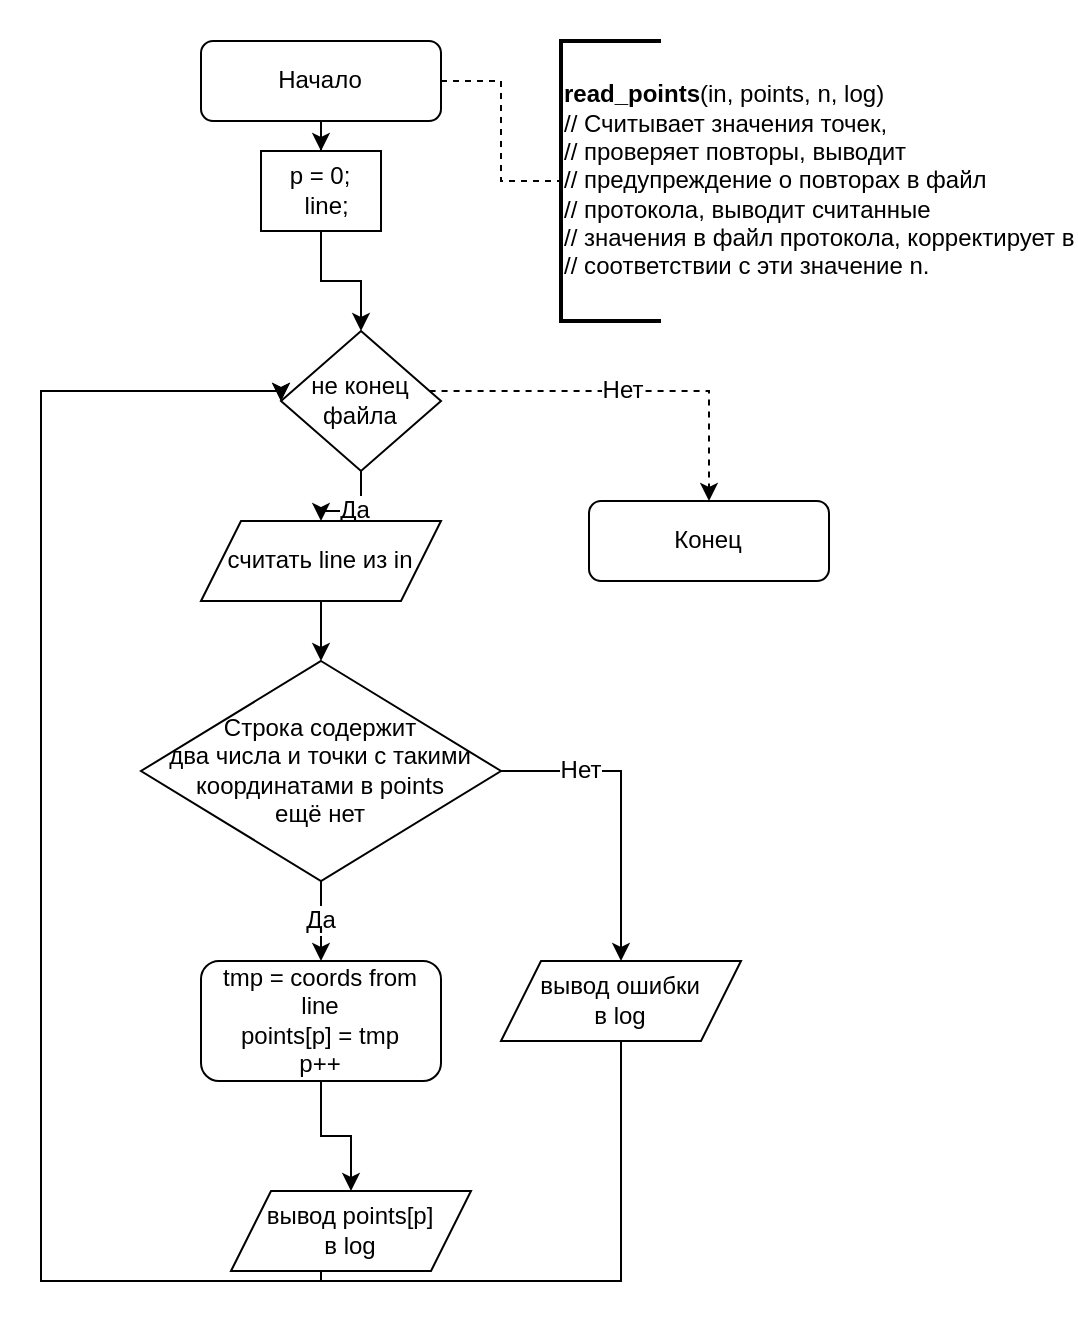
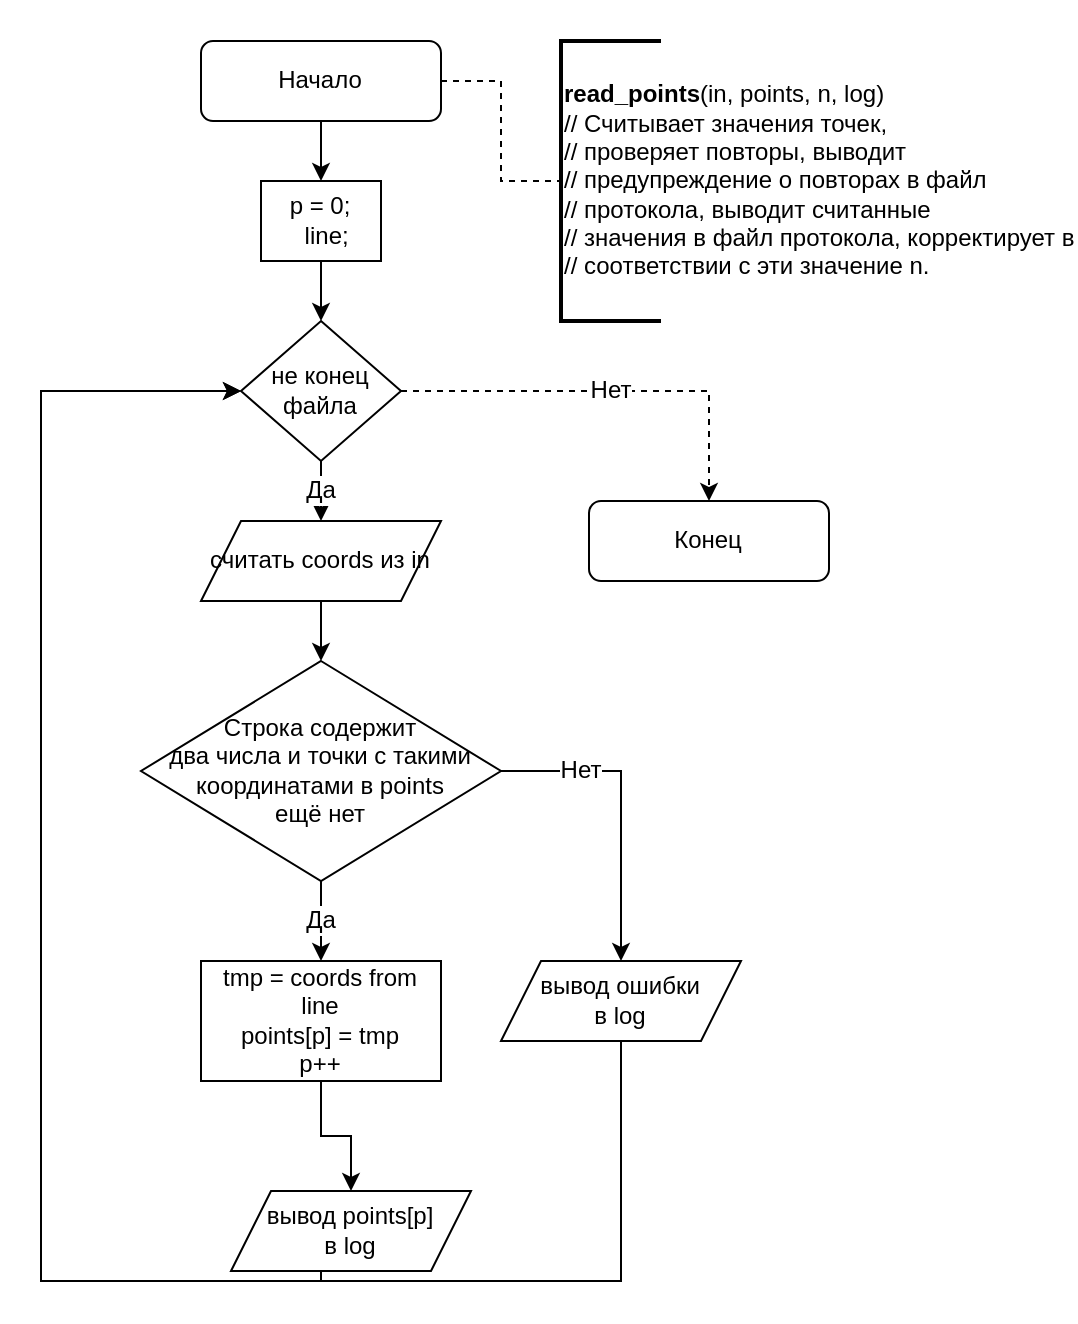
  <mxCell id="0" />
  <mxCell id="1" parent="0" />
  <mxCell id="2" style="edgeStyle=orthogonalEdgeStyle;rounded=0;orthogonalLoop=1;jettySize=auto;html=1;entryX=0;entryY=0.5;entryDx=0;entryDy=0;entryPerimeter=0;endArrow=none;endFill=0;dashed=1;" edge="1" parent="1" source="4" target="6"><mxGeometry relative="1" as="geometry" /></mxCell>
  <mxCell id="3" style="edgeStyle=orthogonalEdgeStyle;rounded=0;orthogonalLoop=1;jettySize=auto;html=1;entryX=0.5;entryY=0;entryDx=0;entryDy=0;fontFamily=Helvetica;fontSize=12;endArrow=classic;endFill=1;" edge="1" parent="1" source="4" target="8"><mxGeometry relative="1" as="geometry" /></mxCell>
  <mxCell id="4" value="Начало" style="rounded=1;whiteSpace=wrap;html=1;fontSize=12;glass=0;strokeWidth=1;shadow=0;" parent="1" vertex="1"><mxGeometry x="100" y="20" width="120" height="40" as="geometry" /></mxCell>
  <mxCell id="5" value="Конец" style="rounded=1;whiteSpace=wrap;html=1;fontSize=12;glass=0;strokeWidth=1;shadow=0;" parent="1" vertex="1"><mxGeometry x="294" y="250" width="120" height="40" as="geometry" /></mxCell>
  <mxCell id="6" value="&lt;b&gt;read_points&lt;/b&gt;(in, points, n, log)&lt;br&gt;//&amp;nbsp;&lt;span lang=&quot;RU&quot;&gt;Считывает значения точек,&lt;br&gt;// проверяет повторы, выводит&lt;br&gt;// предупреждение о повторах в файл&lt;br&gt;// протокола, выводит считанные &lt;br&gt;// значения в файл протокола, корректирует в&lt;br&gt;// соответствии с эти значение &lt;span&gt;n&lt;/span&gt;&lt;/span&gt;&lt;span lang=&quot;RU&quot;&gt;.&amp;nbsp;&lt;/span&gt;" style="strokeWidth=2;html=1;shape=mxgraph.flowchart.annotation_1;align=left;pointerEvents=1;" vertex="1" parent="1"><mxGeometry x="280" y="20" width="50" height="140" as="geometry" /></mxCell>
  <mxCell id="7" style="edgeStyle=orthogonalEdgeStyle;rounded=0;orthogonalLoop=1;jettySize=auto;html=1;entryX=0.5;entryY=0;entryDx=0;entryDy=0;fontFamily=Helvetica;fontSize=12;endArrow=classic;endFill=1;" edge="1" parent="1" source="8" target="11"><mxGeometry relative="1" as="geometry" /></mxCell>
- <mxCell id="8" value="&lt;div&gt;p = 0;&lt;/div&gt;&lt;div&gt;&amp;nbsp; line;&lt;/div&gt;" style="rounded=0;whiteSpace=wrap;html=1;fontFamily=Helvetica;fontSize=12;" vertex="1" parent="1"><mxGeometry x="130" y="75" width="60" height="40" as="geometry" /></mxCell>
+ <mxCell id="8" value="&lt;div&gt;p = 0;&lt;/div&gt;&lt;div&gt;&amp;nbsp; line;&lt;/div&gt;" style="rounded=0;whiteSpace=wrap;html=1;fontFamily=Helvetica;fontSize=12;" vertex="1" parent="1"><mxGeometry x="130" y="90" width="60" height="40" as="geometry" /></mxCell>
  <mxCell id="9" value="Да" style="edgeStyle=orthogonalEdgeStyle;rounded=0;orthogonalLoop=1;jettySize=auto;html=1;entryX=0.5;entryY=0;entryDx=0;entryDy=0;fontFamily=Helvetica;fontSize=12;endArrow=classic;endFill=1;" edge="1" parent="1" source="11" target="13"><mxGeometry relative="1" as="geometry" /></mxCell>
  <mxCell id="10" value="Нет" style="edgeStyle=orthogonalEdgeStyle;rounded=0;orthogonalLoop=1;jettySize=auto;html=1;fontFamily=Helvetica;fontSize=12;endArrow=classic;endFill=1;dashed=1;" edge="1" parent="1" source="11" target="5"><mxGeometry relative="1" as="geometry"><Array as="points"><mxPoint x="354" y="195" /></Array></mxGeometry></mxCell>
- <mxCell id="11" value="не конец файла" style="rhombus;whiteSpace=wrap;html=1;fontFamily=Helvetica;fontSize=12;" vertex="1" parent="1"><mxGeometry x="140" y="165" width="80" height="70" as="geometry" /></mxCell>
+ <mxCell id="11" value="не конец файла" style="rhombus;whiteSpace=wrap;html=1;fontFamily=Helvetica;fontSize=12;" vertex="1" parent="1"><mxGeometry x="120" y="160" width="80" height="70" as="geometry" /></mxCell>
  <mxCell id="12" style="edgeStyle=orthogonalEdgeStyle;rounded=0;orthogonalLoop=1;jettySize=auto;html=1;entryX=0.5;entryY=0;entryDx=0;entryDy=0;fontFamily=Helvetica;fontSize=12;endArrow=classic;endFill=1;" edge="1" parent="1" source="13" target="16"><mxGeometry relative="1" as="geometry" /></mxCell>
- <mxCell id="13" value="считать line из in" style="shape=parallelogram;perimeter=parallelogramPerimeter;whiteSpace=wrap;html=1;fixedSize=1;fontFamily=Helvetica;fontSize=12;" vertex="1" parent="1"><mxGeometry x="100" y="260" width="120" height="40" as="geometry" /></mxCell>
+ <mxCell id="13" value="считать coords из in" style="shape=parallelogram;perimeter=parallelogramPerimeter;whiteSpace=wrap;html=1;fixedSize=1;fontFamily=Helvetica;fontSize=12;" vertex="1" parent="1"><mxGeometry x="100" y="260" width="120" height="40" as="geometry" /></mxCell>
  <mxCell id="14" value="Да" style="edgeStyle=orthogonalEdgeStyle;rounded=0;orthogonalLoop=1;jettySize=auto;html=1;entryX=0.5;entryY=0;entryDx=0;entryDy=0;fontFamily=Helvetica;fontSize=12;endArrow=classic;endFill=1;" edge="1" parent="1" source="16" target="18"><mxGeometry relative="1" as="geometry" /></mxCell>
  <mxCell id="15" value="Нет" style="edgeStyle=orthogonalEdgeStyle;rounded=0;orthogonalLoop=1;jettySize=auto;html=1;entryX=0.5;entryY=0;entryDx=0;entryDy=0;fontFamily=Helvetica;fontSize=12;endArrow=classic;endFill=1;" edge="1" parent="1" source="16" target="22"><mxGeometry x="-0.484" relative="1" as="geometry"><Array as="points"><mxPoint x="310" y="385" /></Array><mxPoint as="offset" /></mxGeometry></mxCell>
  <mxCell id="16" value="Строка содержит &lt;br&gt;два числа и точки с такими координатами в points &lt;br&gt;ещё нет" style="rhombus;whiteSpace=wrap;html=1;fontFamily=Helvetica;fontSize=12;" vertex="1" parent="1"><mxGeometry x="70" y="330" width="180" height="110" as="geometry" /></mxCell>
  <mxCell id="17" style="edgeStyle=orthogonalEdgeStyle;rounded=0;orthogonalLoop=1;jettySize=auto;html=1;entryX=0.5;entryY=0;entryDx=0;entryDy=0;fontFamily=Helvetica;fontSize=12;endArrow=classic;endFill=1;" edge="1" parent="1" source="18" target="20"><mxGeometry relative="1" as="geometry" /></mxCell>
- <mxCell id="18" value="tmp = coords from line&lt;br&gt;points[p] = tmp&lt;br&gt;p++" style="whiteSpace=wrap;html=1;fontFamily=Helvetica;fontSize=12;rounded=1;" vertex="1" parent="1"><mxGeometry x="100" y="480" width="120" height="60" as="geometry" /></mxCell>
+ <mxCell id="18" value="tmp = coords from line&lt;br&gt;points[p] = tmp&lt;br&gt;p++" style="rounded=0;whiteSpace=wrap;html=1;fontFamily=Helvetica;fontSize=12;" vertex="1" parent="1"><mxGeometry x="100" y="480" width="120" height="60" as="geometry" /></mxCell>
  <mxCell id="19" style="edgeStyle=orthogonalEdgeStyle;rounded=0;orthogonalLoop=1;jettySize=auto;html=1;fontFamily=Helvetica;fontSize=12;endArrow=classic;endFill=1;entryX=0;entryY=0.5;entryDx=0;entryDy=0;" edge="1" parent="1" source="20" target="11"><mxGeometry relative="1" as="geometry"><mxPoint x="20" y="350" as="targetPoint" /><Array as="points"><mxPoint x="160" y="640" /><mxPoint x="20" y="640" /><mxPoint x="20" y="195" /></Array></mxGeometry></mxCell>
  <mxCell id="20" value="вывод points[p] &lt;br&gt;в log" style="shape=parallelogram;perimeter=parallelogramPerimeter;whiteSpace=wrap;html=1;fixedSize=1;fontFamily=Helvetica;fontSize=12;" vertex="1" parent="1"><mxGeometry x="115" y="595" width="120" height="40" as="geometry" /></mxCell>
  <mxCell id="21" style="edgeStyle=orthogonalEdgeStyle;rounded=0;orthogonalLoop=1;jettySize=auto;html=1;fontFamily=Helvetica;fontSize=12;endArrow=classic;endFill=1;entryX=0;entryY=0.5;entryDx=0;entryDy=0;" edge="1" parent="1" source="22" target="11"><mxGeometry relative="1" as="geometry"><mxPoint x="120" y="200" as="targetPoint" /><Array as="points"><mxPoint x="310" y="640" /><mxPoint x="20" y="640" /><mxPoint x="20" y="195" /></Array></mxGeometry></mxCell>
  <mxCell id="22" value="вывод ошибки&lt;br&gt;в log" style="shape=parallelogram;perimeter=parallelogramPerimeter;whiteSpace=wrap;html=1;fixedSize=1;fontFamily=Helvetica;fontSize=12;" vertex="1" parent="1"><mxGeometry x="250" y="480" width="120" height="40" as="geometry" /></mxCell>
